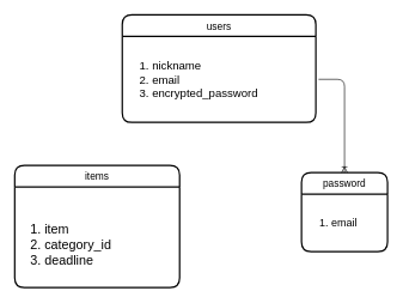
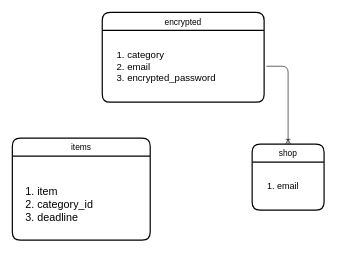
  <mxCell id="0" />
  <mxCell id="1" parent="0" />
- <mxCell id="2" value="users" style="swimlane;childLayout=stackLayout;horizontal=1;startSize=30;horizontalStack=0;rounded=1;fontSize=14;fontStyle=0;strokeWidth=2;resizeParent=0;resizeLast=1;shadow=0;dashed=0;align=center;" parent="1" vertex="1"><mxGeometry x="170" y="20" width="270" height="150" as="geometry" /></mxCell>
- <mxCell id="3" value="&lt;ol style=&quot;font-size: 16px&quot;&gt;&lt;li&gt;&lt;span&gt;nickname&lt;/span&gt;&lt;/li&gt;&lt;li&gt;&lt;span&gt;email&lt;/span&gt;&lt;/li&gt;&lt;li&gt;&lt;span&gt;encrypted_password&lt;/span&gt;&lt;/li&gt;&lt;/ol&gt;" style="text;html=1;align=left;verticalAlign=middle;resizable=0;points=[];autosize=1;" parent="2" vertex="1"><mxGeometry y="30" width="270" height="120" as="geometry" /></mxCell>
+ <mxCell id="2" value="encrypted" style="swimlane;childLayout=stackLayout;horizontal=1;startSize=30;horizontalStack=0;rounded=1;fontSize=14;fontStyle=0;strokeWidth=2;resizeParent=0;resizeLast=1;shadow=0;dashed=0;align=center;" parent="1" vertex="1"><mxGeometry x="170" y="20" width="270" height="150" as="geometry" /></mxCell>
+ <mxCell id="3" value="&lt;ol style=&quot;font-size: 16px&quot;&gt;&lt;li&gt;&lt;span&gt;category&lt;/span&gt;&lt;/li&gt;&lt;li&gt;&lt;span&gt;email&lt;/span&gt;&lt;/li&gt;&lt;li&gt;&lt;span&gt;encrypted_password&lt;/span&gt;&lt;/li&gt;&lt;/ol&gt;" style="text;html=1;align=left;verticalAlign=middle;resizable=0;points=[];autosize=1;" parent="2" vertex="1"><mxGeometry y="30" width="270" height="120" as="geometry" /></mxCell>
  <mxCell id="4" value="items" style="swimlane;childLayout=stackLayout;horizontal=1;startSize=30;horizontalStack=0;rounded=1;fontSize=14;fontStyle=0;strokeWidth=2;resizeParent=0;resizeLast=1;shadow=0;dashed=0;align=center;" parent="1" vertex="1"><mxGeometry x="20" y="230" width="230" height="170" as="geometry" /></mxCell>
  <mxCell id="5" value="&lt;div style=&quot;font-size: 18px&quot;&gt;&lt;font style=&quot;font-size: 18px&quot;&gt;&lt;br&gt;&lt;/font&gt;&lt;/div&gt;&lt;ol style=&quot;font-size: 18px&quot;&gt;&lt;li&gt;&lt;font style=&quot;font-size: 18px&quot;&gt;item&lt;/font&gt;&lt;/li&gt;&lt;li&gt;&lt;font style=&quot;font-size: 18px&quot;&gt;category_id&lt;/font&gt;&lt;/li&gt;&lt;li&gt;&lt;font style=&quot;font-size: 18px&quot;&gt;deadline&lt;/font&gt;&lt;/li&gt;&lt;/ol&gt;" style="text;html=1;align=left;verticalAlign=middle;resizable=0;points=[];autosize=1;" parent="4" vertex="1"><mxGeometry y="30" width="230" height="140" as="geometry" /></mxCell>
- <mxCell id="6" value="password" style="swimlane;childLayout=stackLayout;horizontal=1;startSize=30;horizontalStack=0;rounded=1;fontSize=14;fontStyle=0;strokeWidth=2;resizeParent=0;resizeLast=1;shadow=0;dashed=0;align=center;" parent="1" vertex="1"><mxGeometry x="420" y="240" width="120" height="110" as="geometry" /></mxCell>
+ <mxCell id="6" value="shop" style="swimlane;childLayout=stackLayout;horizontal=1;startSize=30;horizontalStack=0;rounded=1;fontSize=14;fontStyle=0;strokeWidth=2;resizeParent=0;resizeLast=1;shadow=0;dashed=0;align=center;" parent="1" vertex="1"><mxGeometry x="420" y="240" width="120" height="110" as="geometry" /></mxCell>
  <mxCell id="7" value="&lt;ol&gt;&lt;li style=&quot;font-size: 15px&quot;&gt;email&lt;/li&gt;&lt;/ol&gt;" style="text;html=1;align=left;verticalAlign=middle;resizable=0;points=[];autosize=1;" parent="6" vertex="1"><mxGeometry y="30" width="120" height="80" as="geometry" /></mxCell>
  <mxCell id="8" value="" style="fontSize=12;html=1;endArrow=ERoneToMany;exitX=1.014;exitY=0.5;exitDx=0;exitDy=0;exitPerimeter=0;entryX=0.5;entryY=0;entryDx=0;entryDy=0;" edge="1" parent="1" source="3" target="6"><mxGeometry width="100" height="100" relative="1" as="geometry"><mxPoint x="460" y="200" as="sourcePoint" /><mxPoint x="560" y="100" as="targetPoint" /><Array as="points"><mxPoint x="480" y="110" /></Array></mxGeometry></mxCell>
